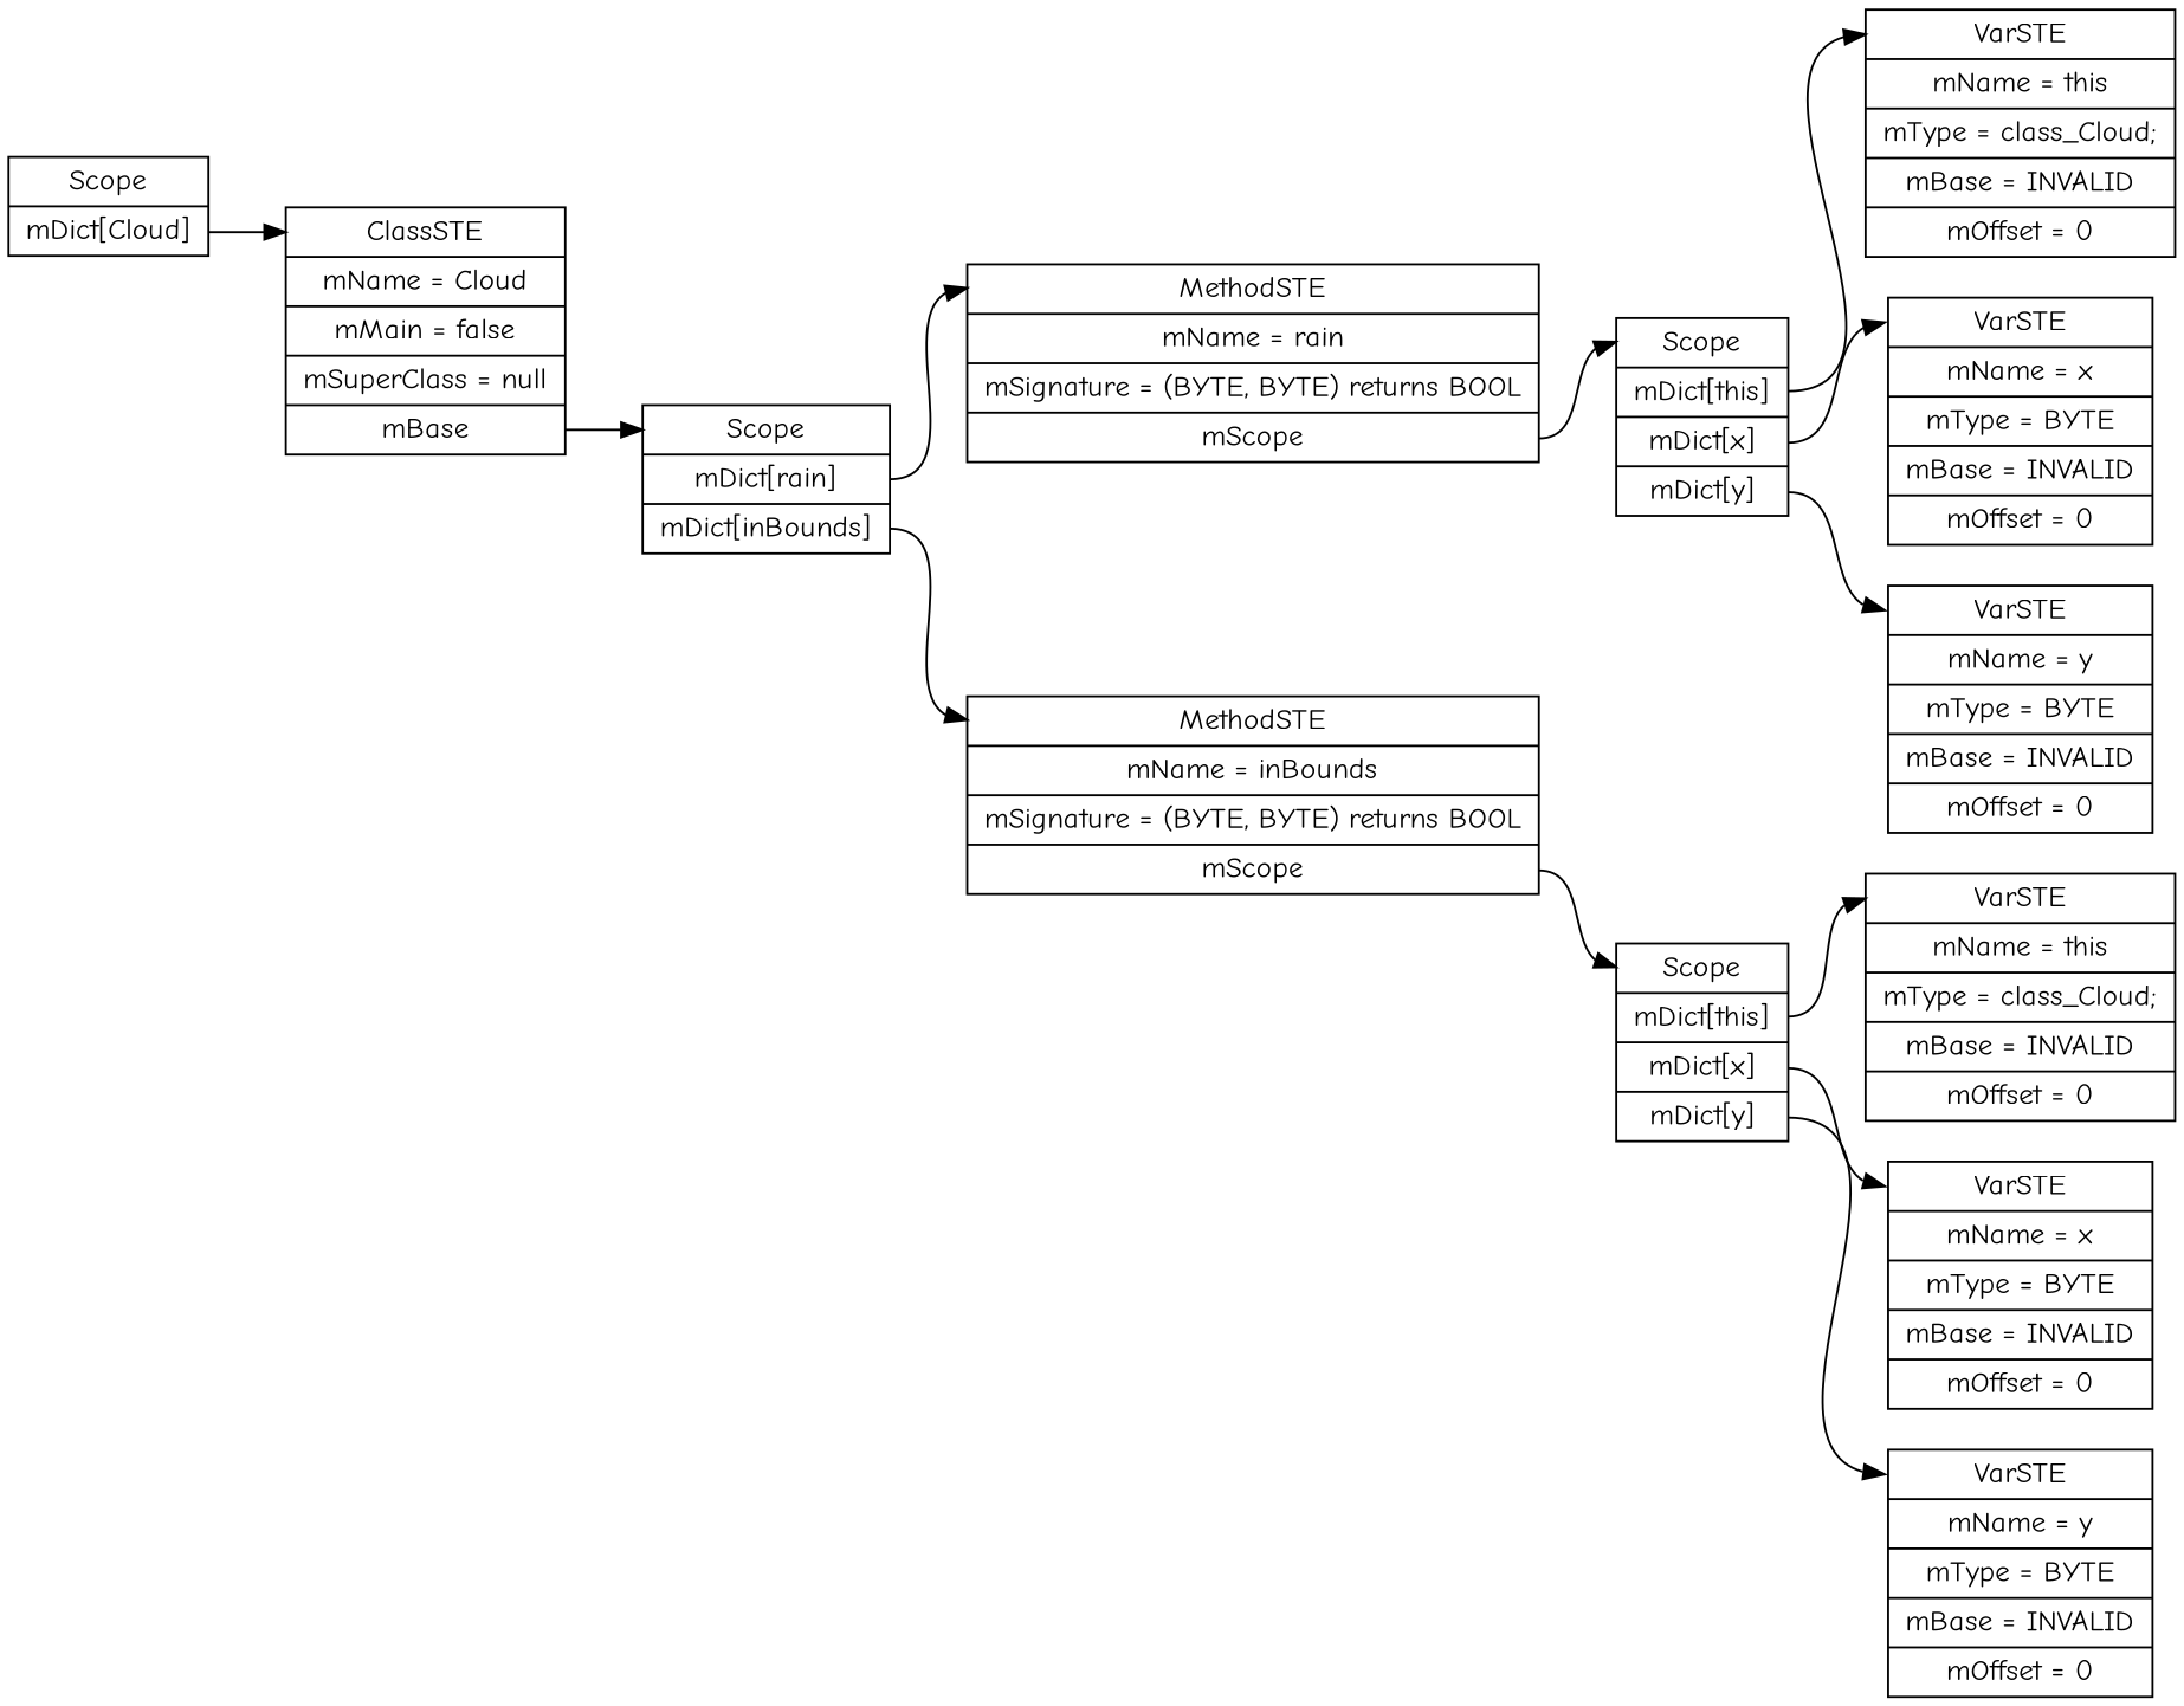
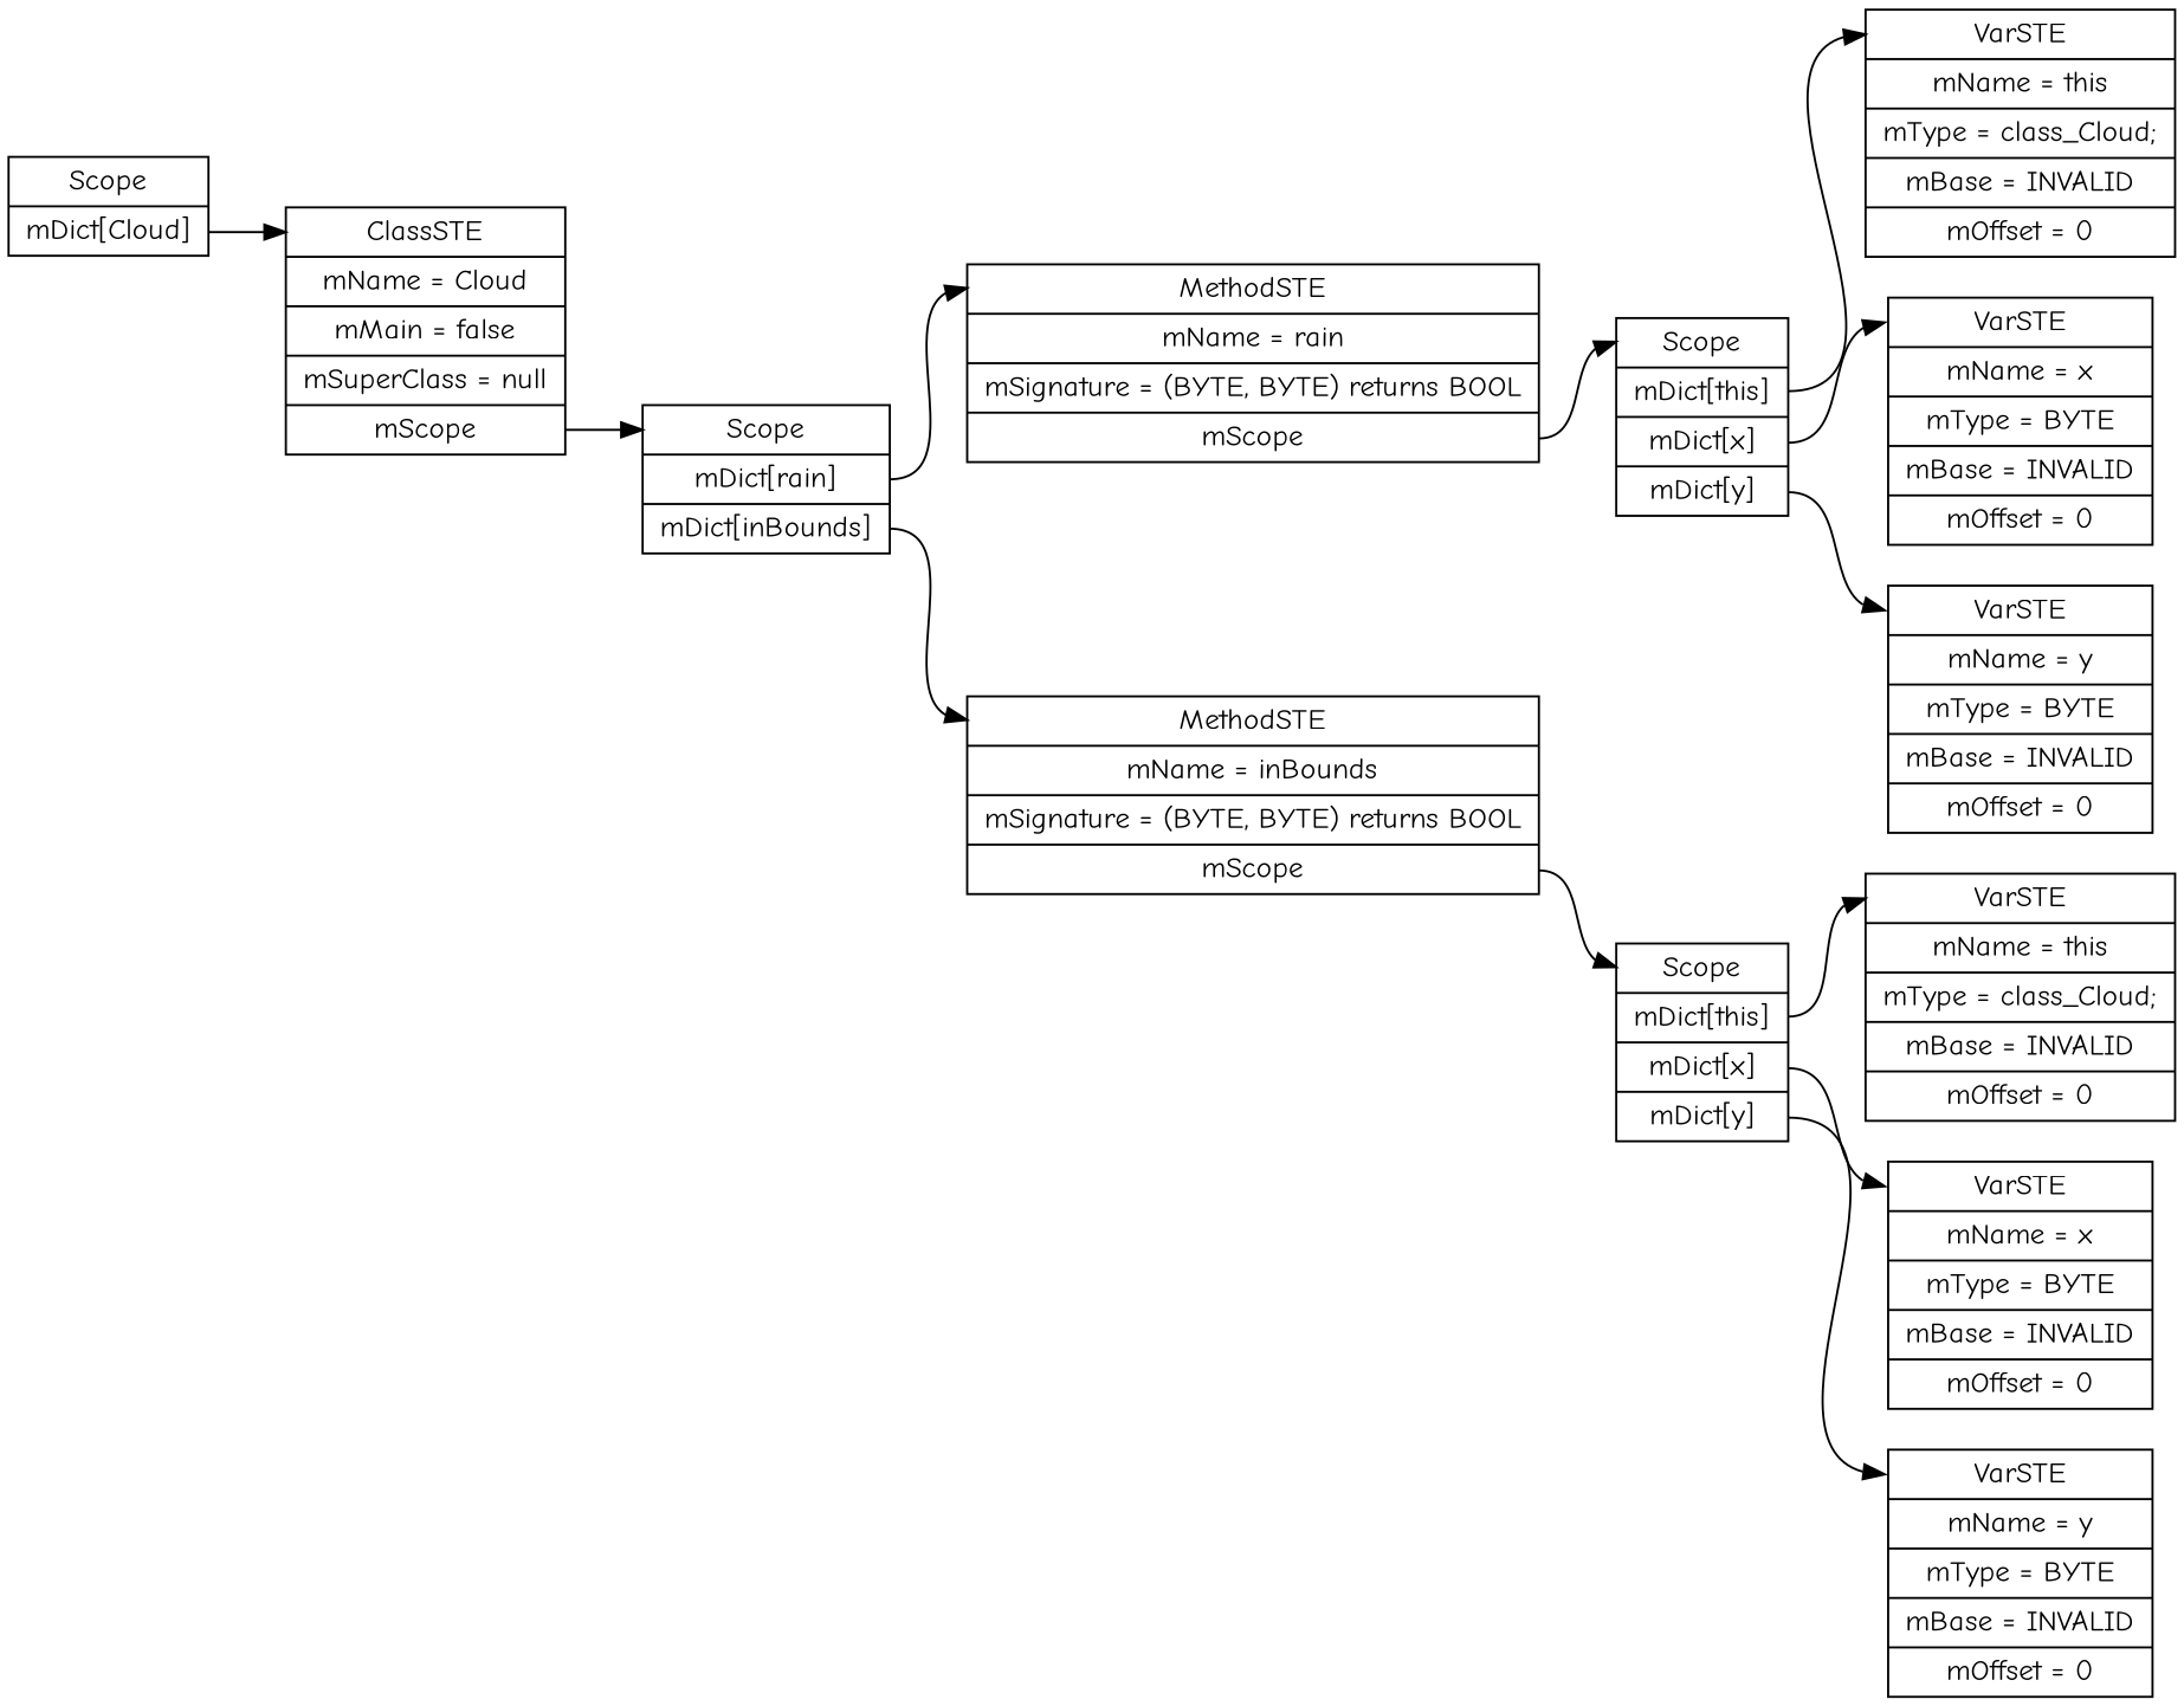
  digraph {
    rankdir=LR
    fontname="Comic Neue"
    node [shape=record fontname="Comic Neue"]
    edge [headport=f0 tailport=f1 fontname="Comic Neue"]
    n1 [label=" <f0> Scope | <f1> mDict\[Cloud\] "]
-   n2 [label=" <f0> ClassSTE | <f1> mName = Cloud| <f2> mMain = false| <f3> mSuperClass = null| <f4> mBase "]
+   n2 [label=" <f0> ClassSTE | <f1> mName = Cloud| <f2> mMain = false| <f3> mSuperClass = null| <f4> mScope "]
    n3 [label=" <f0> Scope | <f1> mDict\[rain\] | <f2> mDict\[inBounds\] "]
    n4 [label=" <f0> MethodSTE | <f1> mName = rain| <f2> mSignature = (BYTE, BYTE) returns BOOL| <f3> mScope "]
    n5 [label=" <f0> MethodSTE | <f1> mName = inBounds| <f2> mSignature = (BYTE, BYTE) returns BOOL| <f3> mScope "]
    n6 [label=" <f0> Scope | <f1> mDict\[this\] | <f2> mDict\[x\] | <f3> mDict\[y\] "]
    n7 [label=" <f0> VarSTE | <f1> mName = this| <f2> mType = class_Cloud;| <f3> mBase = INVALID| <f4> mOffset = 0"]
    n8 [label=" <f0> VarSTE | <f1> mName = x| <f2> mType = BYTE| <f3> mBase = INVALID| <f4> mOffset = 0"]
    n9 [label=" <f0> VarSTE | <f1> mName = y| <f2> mType = BYTE| <f3> mBase = INVALID| <f4> mOffset = 0"]
    n10 [label=" <f0> Scope | <f1> mDict\[this\] | <f2> mDict\[x\] | <f3> mDict\[y\] "]
    n11 [label=" <f0> VarSTE | <f1> mName = this| <f2> mType = class_Cloud;| <f3> mBase = INVALID| <f4> mOffset = 0"]
    n12 [label=" <f0> VarSTE | <f1> mName = x| <f2> mType = BYTE| <f3> mBase = INVALID| <f4> mOffset = 0"]
    n13 [label=" <f0> VarSTE | <f1> mName = y| <f2> mType = BYTE| <f3> mBase = INVALID| <f4> mOffset = 0"]
    n1 -> n2
    n2 -> n3 [tailport=f4]
    n3 -> n4
    n3 -> n5 [tailport=f2]
    n4 -> n6 [tailport=f3]
    n5 -> n10 [tailport=f3]
    n6 -> n7
    n6 -> n8 [tailport=f2]
    n6 -> n9 [tailport=f3]
    n10 -> n11
    n10 -> n12 [tailport=f2]
    n10 -> n13 [tailport=f3]
  }
